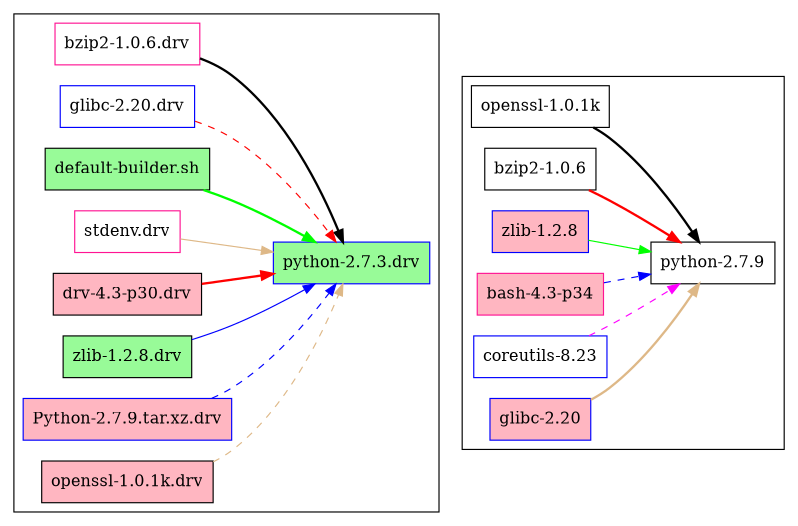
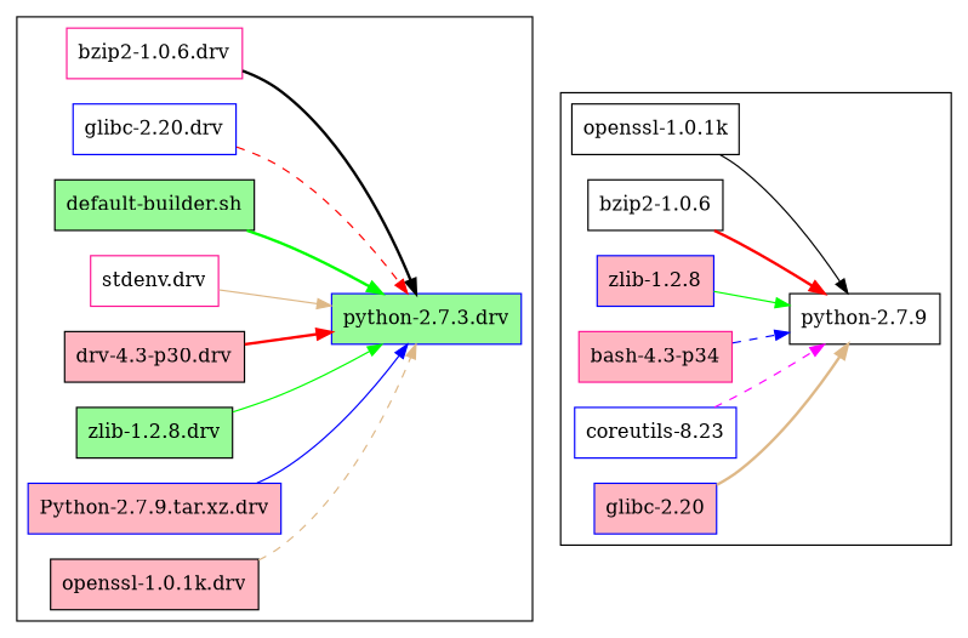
  digraph {
    rankdir=LR
    node [color=black fillcolor=white shape=box style=filled]
    edge [style=invis]
    n1 [color=blue fillcolor=palegreen label="python-2.7.3.drv"]
    n2 [color=deeppink label="bzip2-1.0.6.drv"]
    n3 [color=blue label="glibc-2.20.drv"]
    n4 [fillcolor=palegreen label="default-builder.sh"]
    n5 [color=deeppink label="stdenv.drv"]
    n6 [fillcolor=lightpink label="drv-4.3-p30.drv"]
    n7 [fillcolor=palegreen label="zlib-1.2.8.drv"]
    n8 [color=blue fillcolor=lightpink label="Python-2.7.9.tar.xz.drv"]
    n9 [fillcolor=lightpink label="openssl-1.0.1k.drv"]
    n10 [label="python-2.7.9"]
    n11 [label="openssl-1.0.1k"]
    n12 [label="bzip2-1.0.6"]
    n13 [color=blue fillcolor=lightpink label="zlib-1.2.8"]
    n14 [color=deeppink fillcolor=lightpink label="bash-4.3-p34"]
    n15 [color=blue label="coreutils-8.23"]
    n16 [color=blue fillcolor=lightpink label="glibc-2.20"]
    subgraph cluster_1 {
      n1
      n2
      n3
      n4
      n5
      n6
      n7
      n8
      n9
    }
    subgraph cluster_2 {
      n10
      n11
      n12
      n13
      n14
      n15
      n16
    }
    n1 -> n11
    n1 -> n12
    n1 -> n13
    n1 -> n14
    n1 -> n15
    n1 -> n16
    n2 -> n1 [color=black style=bold]
    n3 -> n1 [color=red style=dashed]
    n4 -> n1 [color=green style=bold]
    n5 -> n1 [color=burlywood style=solid]
    n6 -> n1 [color=red style=bold]
-   n7 -> n1 [color=blue style=solid]
-   n8 -> n1 [color=blue style=dashed]
+   n7 -> n1 [color=green style=solid]
+   n8 -> n1 [color=blue style=solid]
    n9 -> n1 [color=burlywood style=dashed]
-   n11 -> n10 [color=black style=bold]
+   n11 -> n10 [color=black style=solid]
    n12 -> n10 [color=red style=bold]
    n13 -> n10 [color=green style=solid]
    n14 -> n10 [color=blue style=dashed]
    n15 -> n10 [color=magenta style=dashed]
    n16 -> n10 [color=burlywood style=bold]
  }
